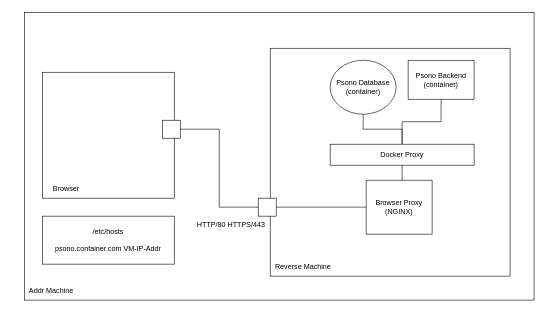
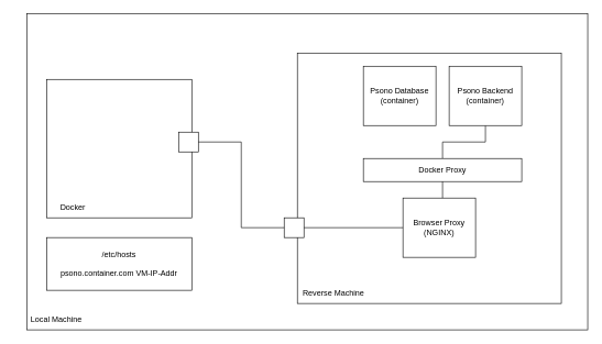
  <mxCell id="0" />
  <mxCell id="1" parent="0" />
  <mxCell id="2" value="" style="rounded=0;whiteSpace=wrap;html=1;" vertex="1" parent="1"><mxGeometry x="40" y="20" width="850" height="480" as="geometry" /></mxCell>
  <mxCell id="3" value="" style="rounded=0;whiteSpace=wrap;html=1;" vertex="1" parent="1"><mxGeometry x="70" y="120" width="220" height="210" as="geometry" /></mxCell>
- <mxCell id="4" value="Browser" style="text;html=1;strokeColor=none;fillColor=none;align=center;verticalAlign=middle;whiteSpace=wrap;rounded=0;" vertex="1" parent="1"><mxGeometry x="60" y="300" width="100" height="30" as="geometry" /></mxCell>
+ <mxCell id="4" value="Docker" style="text;html=1;strokeColor=none;fillColor=none;align=center;verticalAlign=middle;whiteSpace=wrap;rounded=0;" vertex="1" parent="1"><mxGeometry x="60" y="300" width="100" height="30" as="geometry" /></mxCell>
  <mxCell id="5" value="" style="rounded=0;whiteSpace=wrap;html=1;" vertex="1" parent="1"><mxGeometry x="270" y="200" width="30" height="30" as="geometry" /></mxCell>
  <mxCell id="6" value="" style="rounded=0;whiteSpace=wrap;html=1;" vertex="1" parent="1"><mxGeometry x="450" y="80" width="400" height="380" as="geometry" /></mxCell>
  <mxCell id="7" value="Reverse Machine" style="text;html=1;strokeColor=none;fillColor=none;align=center;verticalAlign=middle;whiteSpace=wrap;rounded=0;" vertex="1" parent="1"><mxGeometry x="440" y="430" width="130" height="30" as="geometry" /></mxCell>
- <mxCell id="8" value="Addr Machine" style="text;html=1;strokeColor=none;fillColor=none;align=center;verticalAlign=middle;whiteSpace=wrap;rounded=0;" vertex="1" parent="1"><mxGeometry x="20" y="470" width="130" height="30" as="geometry" /></mxCell>
+ <mxCell id="8" value="Local Machine" style="text;html=1;strokeColor=none;fillColor=none;align=center;verticalAlign=middle;whiteSpace=wrap;rounded=0;" vertex="1" parent="1"><mxGeometry x="20" y="470" width="130" height="30" as="geometry" /></mxCell>
  <mxCell id="9" value="&lt;div&gt;Browser Proxy&lt;br&gt;&lt;/div&gt;&lt;div&gt;(NGINX)&lt;/div&gt;" style="rounded=0;whiteSpace=wrap;html=1;" vertex="1" parent="1"><mxGeometry x="610" y="300" width="110" height="90" as="geometry" /></mxCell>
- <mxCell id="10" style="edgeStyle=orthogonalEdgeStyle;rounded=0;orthogonalLoop=1;jettySize=auto;html=1;endArrow=none;endFill=0;" edge="1" parent="1" source="11" target="14"><mxGeometry relative="1" as="geometry" /></mxCell>
- <mxCell id="11" value="&lt;div&gt;Psono Database&lt;/div&gt;&lt;div&gt;(container)&lt;br&gt;&lt;/div&gt;" style="ellipse;whiteSpace=wrap;html=1;" vertex="1" parent="1"><mxGeometry x="550" y="100" width="110" height="90" as="geometry" /></mxCell>
+ <mxCell id="11" value="&lt;div&gt;Psono Database&lt;/div&gt;&lt;div&gt;(container)&lt;br&gt;&lt;/div&gt;" style="rounded=0;whiteSpace=wrap;html=1;" vertex="1" parent="1"><mxGeometry x="550" y="100" width="110" height="90" as="geometry" /></mxCell>
  <mxCell id="12" style="edgeStyle=orthogonalEdgeStyle;rounded=0;orthogonalLoop=1;jettySize=auto;html=1;endArrow=none;endFill=0;" edge="1" parent="1" source="13" target="14"><mxGeometry relative="1" as="geometry" /></mxCell>
- <mxCell id="13" value="&lt;div&gt;Psono Backend&lt;/div&gt;&lt;div&gt;(container)&lt;br&gt;&lt;/div&gt;" style="rounded=0;whiteSpace=wrap;html=1;" vertex="1" parent="1"><mxGeometry x="680" y="100" width="110" height="65" as="geometry" /></mxCell>
+ <mxCell id="13" value="&lt;div&gt;Psono Backend&lt;/div&gt;&lt;div&gt;(container)&lt;br&gt;&lt;/div&gt;" style="rounded=0;whiteSpace=wrap;html=1;" vertex="1" parent="1"><mxGeometry x="680" y="100" width="110" height="90" as="geometry" /></mxCell>
  <mxCell id="14" value="Docker Proxy" style="rounded=0;whiteSpace=wrap;html=1;" vertex="1" parent="1"><mxGeometry x="550" y="240" width="240" height="35" as="geometry" /></mxCell>
  <mxCell id="15" value="" style="rounded=0;whiteSpace=wrap;html=1;" vertex="1" parent="1"><mxGeometry x="430" y="330" width="30" height="30" as="geometry" /></mxCell>
  <mxCell id="16" style="edgeStyle=orthogonalEdgeStyle;rounded=0;orthogonalLoop=1;jettySize=auto;html=1;endArrow=none;endFill=0;exitX=1;exitY=0.5;exitDx=0;exitDy=0;entryX=0;entryY=0.5;entryDx=0;entryDy=0;" edge="1" parent="1" source="15" target="9"><mxGeometry relative="1" as="geometry"><mxPoint x="450" y="350" as="sourcePoint" /><mxPoint x="680" y="250" as="targetPoint" /></mxGeometry></mxCell>
  <mxCell id="17" style="edgeStyle=orthogonalEdgeStyle;rounded=0;orthogonalLoop=1;jettySize=auto;html=1;endArrow=none;endFill=0;exitX=0.5;exitY=1;exitDx=0;exitDy=0;" edge="1" parent="1" source="14"><mxGeometry relative="1" as="geometry"><mxPoint x="470" y="355" as="sourcePoint" /><mxPoint x="670" y="300" as="targetPoint" /></mxGeometry></mxCell>
- <mxCell id="18" value="HTTP/80 HTTPS/443" style="text;html=1;strokeColor=none;fillColor=none;align=center;verticalAlign=middle;whiteSpace=wrap;rounded=0;" vertex="1" parent="1"><mxGeometry x="320" y="360" width="130" height="30" as="geometry" /></mxCell>
  <mxCell id="19" style="edgeStyle=orthogonalEdgeStyle;rounded=0;orthogonalLoop=1;jettySize=auto;html=1;endArrow=none;endFill=0;exitX=1;exitY=0.5;exitDx=0;exitDy=0;entryX=0;entryY=0.5;entryDx=0;entryDy=0;" edge="1" parent="1" source="5" target="15"><mxGeometry relative="1" as="geometry"><mxPoint x="470" y="355" as="sourcePoint" /><mxPoint x="620" y="355" as="targetPoint" /></mxGeometry></mxCell>
  <mxCell id="20" value="&lt;div&gt;/etc/hosts&lt;/div&gt;&lt;div&gt;&lt;br&gt;&lt;/div&gt;&lt;div&gt;psono.container.com VM-IP-Addr&lt;br&gt;&lt;/div&gt;" style="rounded=0;whiteSpace=wrap;html=1;" vertex="1" parent="1"><mxGeometry x="70" y="360" width="220" height="80" as="geometry" /></mxCell>
